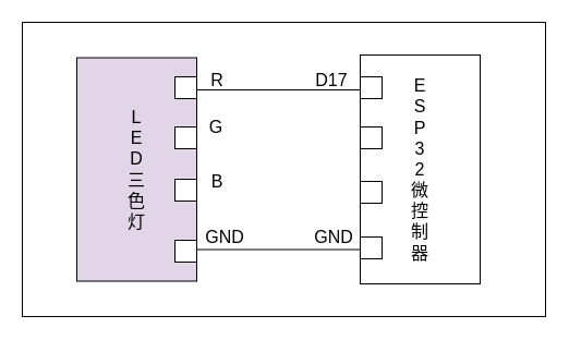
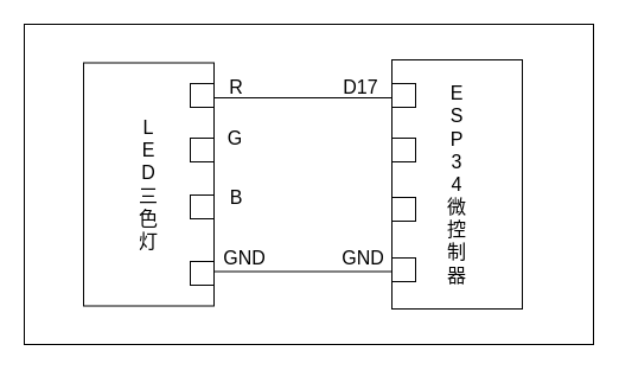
  <mxCell id="0" />
  <mxCell id="1" parent="0" />
  <mxCell id="2" value="" style="rounded=0;whiteSpace=wrap;html=1;" vertex="1" parent="1"><mxGeometry x="20" y="20" width="480" height="270" as="geometry" /></mxCell>
- <mxCell id="3" value="&lt;span style=&quot;font-size: 16px;&quot;&gt;E&lt;/span&gt;&lt;div&gt;&lt;span style=&quot;font-size: 16px;&quot;&gt;S&lt;/span&gt;&lt;/div&gt;&lt;div&gt;&lt;span style=&quot;font-size: 16px;&quot;&gt;P&lt;/span&gt;&lt;/div&gt;&lt;div&gt;&lt;span style=&quot;font-size: 16px;&quot;&gt;3&lt;/span&gt;&lt;/div&gt;&lt;div&gt;&lt;span style=&quot;font-size: 16px;&quot;&gt;2&lt;/span&gt;&lt;/div&gt;&lt;div&gt;&lt;span style=&quot;font-size: 16px;&quot;&gt;微&lt;/span&gt;&lt;/div&gt;&lt;div&gt;&lt;span style=&quot;font-size: 16px;&quot;&gt;控&lt;/span&gt;&lt;/div&gt;&lt;div&gt;&lt;span style=&quot;font-size: 16px;&quot;&gt;制&lt;/span&gt;&lt;/div&gt;&lt;div&gt;&lt;span style=&quot;font-size: 16px;&quot;&gt;器&lt;/span&gt;&lt;/div&gt;" style="rounded=0;whiteSpace=wrap;html=1;" vertex="1" parent="1"><mxGeometry x="330" y="50" width="110" height="210" as="geometry" /></mxCell>
- <mxCell id="4" value="&lt;span style=&quot;font-size: 16px;&quot;&gt;L&lt;/span&gt;&lt;div&gt;&lt;span style=&quot;font-size: 16px;&quot;&gt;E&lt;/span&gt;&lt;/div&gt;&lt;div&gt;&lt;span style=&quot;font-size: 16px;&quot;&gt;D&lt;/span&gt;&lt;/div&gt;&lt;div&gt;&lt;span style=&quot;font-size: 16px;&quot;&gt;三&lt;/span&gt;&lt;/div&gt;&lt;div&gt;&lt;span style=&quot;font-size: 16px;&quot;&gt;色&lt;/span&gt;&lt;/div&gt;&lt;div&gt;&lt;span style=&quot;font-size: 16px;&quot;&gt;灯&lt;/span&gt;&lt;/div&gt;" style="rounded=0;whiteSpace=wrap;html=1;fillColor=#e1d5e7;" vertex="1" parent="1"><mxGeometry x="70" y="52.5" width="110" height="205" as="geometry" /></mxCell>
+ <mxCell id="3" value="&lt;span style=&quot;font-size: 16px;&quot;&gt;E&lt;/span&gt;&lt;div&gt;&lt;span style=&quot;font-size: 16px;&quot;&gt;S&lt;/span&gt;&lt;/div&gt;&lt;div&gt;&lt;span style=&quot;font-size: 16px;&quot;&gt;P&lt;/span&gt;&lt;/div&gt;&lt;div&gt;&lt;span style=&quot;font-size: 16px;&quot;&gt;3&lt;/span&gt;&lt;/div&gt;&lt;div&gt;&lt;span style=&quot;font-size: 16px;&quot;&gt;4&lt;/span&gt;&lt;/div&gt;&lt;div&gt;&lt;span style=&quot;font-size: 16px;&quot;&gt;微&lt;/span&gt;&lt;/div&gt;&lt;div&gt;&lt;span style=&quot;font-size: 16px;&quot;&gt;控&lt;/span&gt;&lt;/div&gt;&lt;div&gt;&lt;span style=&quot;font-size: 16px;&quot;&gt;制&lt;/span&gt;&lt;/div&gt;&lt;div&gt;&lt;span style=&quot;font-size: 16px;&quot;&gt;器&lt;/span&gt;&lt;/div&gt;" style="rounded=0;whiteSpace=wrap;html=1;" vertex="1" parent="1"><mxGeometry x="330" y="50" width="110" height="210" as="geometry" /></mxCell>
+ <mxCell id="4" value="&lt;span style=&quot;font-size: 16px;&quot;&gt;L&lt;/span&gt;&lt;div&gt;&lt;span style=&quot;font-size: 16px;&quot;&gt;E&lt;/span&gt;&lt;/div&gt;&lt;div&gt;&lt;span style=&quot;font-size: 16px;&quot;&gt;D&lt;/span&gt;&lt;/div&gt;&lt;div&gt;&lt;span style=&quot;font-size: 16px;&quot;&gt;三&lt;/span&gt;&lt;/div&gt;&lt;div&gt;&lt;span style=&quot;font-size: 16px;&quot;&gt;色&lt;/span&gt;&lt;/div&gt;&lt;div&gt;&lt;span style=&quot;font-size: 16px;&quot;&gt;灯&lt;/span&gt;&lt;/div&gt;" style="rounded=0;whiteSpace=wrap;html=1;" vertex="1" parent="1"><mxGeometry x="70" y="52.5" width="110" height="205" as="geometry" /></mxCell>
  <mxCell id="5" value="" style="rounded=0;whiteSpace=wrap;html=1;" vertex="1" parent="1"><mxGeometry x="160" y="116" width="20" height="20" as="geometry" /></mxCell>
  <mxCell id="6" value="" style="rounded=0;whiteSpace=wrap;html=1;direction=south;" vertex="1" parent="1"><mxGeometry x="160" y="164" width="20" height="20" as="geometry" /></mxCell>
  <mxCell id="7" value="" style="rounded=0;whiteSpace=wrap;html=1;" vertex="1" parent="1"><mxGeometry x="160" y="220" width="20" height="20" as="geometry" /></mxCell>
  <mxCell id="8" value="" style="rounded=0;whiteSpace=wrap;html=1;" vertex="1" parent="1"><mxGeometry x="330" y="70" width="20" height="20" as="geometry" /></mxCell>
  <mxCell id="9" value="" style="rounded=0;whiteSpace=wrap;html=1;" vertex="1" parent="1"><mxGeometry x="330" y="166" width="20" height="20" as="geometry" /></mxCell>
  <mxCell id="10" value="" style="rounded=0;whiteSpace=wrap;html=1;" vertex="1" parent="1"><mxGeometry x="330" y="217" width="20" height="20" as="geometry" /></mxCell>
  <mxCell id="11" value="" style="endArrow=none;html=1;rounded=0;exitX=1;exitY=0.5;exitDx=0;exitDy=0;entryX=0;entryY=0.5;entryDx=0;entryDy=0;" edge="1" parent="1"><mxGeometry width="50" height="50" relative="1" as="geometry"><mxPoint x="180" y="228.5" as="sourcePoint" /><mxPoint x="330" y="228.5" as="targetPoint" /></mxGeometry></mxCell>
  <mxCell id="12" value="&lt;span style=&quot;font-size: 16px;&quot;&gt;R&lt;/span&gt;" style="text;html=1;align=center;verticalAlign=middle;whiteSpace=wrap;rounded=0;" vertex="1" parent="1"><mxGeometry x="169" y="58" width="60" height="30" as="geometry" /></mxCell>
  <mxCell id="13" value="&lt;font style=&quot;font-size: 16px;&quot;&gt;B&lt;/font&gt;" style="text;html=1;align=center;verticalAlign=middle;whiteSpace=wrap;rounded=0;" vertex="1" parent="1"><mxGeometry x="169" y="151" width="60" height="30" as="geometry" /></mxCell>
  <mxCell id="14" value="&lt;font style=&quot;font-size: 16px;&quot;&gt;GND&lt;/font&gt;" style="text;html=1;align=center;verticalAlign=middle;whiteSpace=wrap;rounded=0;" vertex="1" parent="1"><mxGeometry x="176" y="202" width="60" height="30" as="geometry" /></mxCell>
  <mxCell id="15" value="&lt;span style=&quot;font-size: 16px;&quot;&gt;D17&lt;/span&gt;" style="text;html=1;align=center;verticalAlign=middle;whiteSpace=wrap;rounded=0;" vertex="1" parent="1"><mxGeometry x="274" y="58" width="60" height="30" as="geometry" /></mxCell>
  <mxCell id="16" value="&lt;span style=&quot;font-size: 16px;&quot;&gt;GND&lt;/span&gt;" style="text;html=1;align=center;verticalAlign=middle;whiteSpace=wrap;rounded=0;" vertex="1" parent="1"><mxGeometry x="276" y="202" width="60" height="30" as="geometry" /></mxCell>
  <mxCell id="17" value="" style="rounded=0;whiteSpace=wrap;html=1;" vertex="1" parent="1"><mxGeometry x="160" y="70" width="20" height="20" as="geometry" /></mxCell>
  <mxCell id="18" value="&lt;span style=&quot;font-size: 16px;&quot;&gt;G&lt;/span&gt;" style="text;html=1;align=center;verticalAlign=middle;whiteSpace=wrap;rounded=0;" vertex="1" parent="1"><mxGeometry x="168" y="101" width="60" height="30" as="geometry" /></mxCell>
  <mxCell id="19" value="" style="endArrow=none;html=1;rounded=0;exitX=1;exitY=0.5;exitDx=0;exitDy=0;entryX=0;entryY=0.5;entryDx=0;entryDy=0;" edge="1" parent="1"><mxGeometry width="50" height="50" relative="1" as="geometry"><mxPoint x="180" y="82" as="sourcePoint" /><mxPoint x="330" y="82" as="targetPoint" /></mxGeometry></mxCell>
  <mxCell id="20" value="" style="rounded=0;whiteSpace=wrap;html=1;" vertex="1" parent="1"><mxGeometry x="330" y="116" width="20" height="20" as="geometry" /></mxCell>
